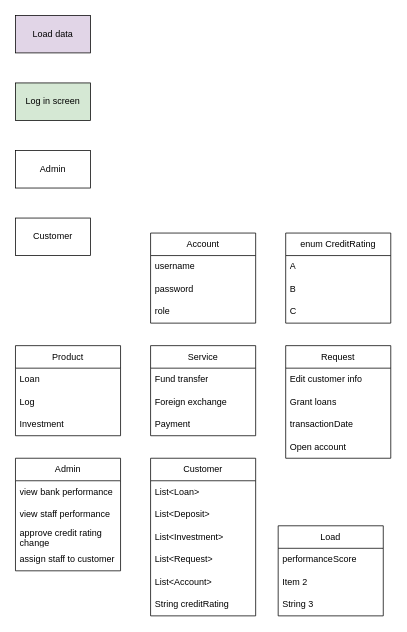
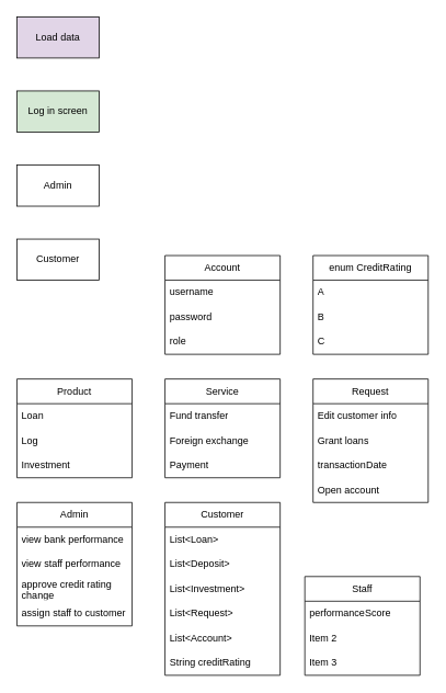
  <mxCell id="0" />
  <mxCell id="1" parent="0" />
  <mxCell id="2" value="Load data" style="rounded=0;whiteSpace=wrap;html=1;fillColor=#e1d5e7;" parent="1" vertex="1"><mxGeometry x="20" y="20" width="100" height="50" as="geometry" /></mxCell>
  <mxCell id="3" value="Log in screen" style="rounded=0;whiteSpace=wrap;html=1;fillColor=#d5e8d4;" vertex="1" parent="1"><mxGeometry x="20" y="110" width="100" height="50" as="geometry" /></mxCell>
  <mxCell id="4" value="Admin" style="rounded=0;whiteSpace=wrap;html=1;" vertex="1" parent="1"><mxGeometry x="20" y="200" width="100" height="50" as="geometry" /></mxCell>
  <mxCell id="5" value="Customer" style="rounded=0;whiteSpace=wrap;html=1;" vertex="1" parent="1"><mxGeometry x="20" y="290" width="100" height="50" as="geometry" /></mxCell>
  <mxCell id="6" value="Product" style="swimlane;fontStyle=0;childLayout=stackLayout;horizontal=1;startSize=30;horizontalStack=0;resizeParent=1;resizeParentMax=0;resizeLast=0;collapsible=1;marginBottom=0;whiteSpace=wrap;html=1;" vertex="1" parent="1"><mxGeometry x="20" y="460" width="140" height="120" as="geometry" /></mxCell>
  <mxCell id="7" value="Loan" style="text;strokeColor=none;fillColor=none;align=left;verticalAlign=middle;spacingLeft=4;spacingRight=4;overflow=hidden;points=[[0,0.5],[1,0.5]];portConstraint=eastwest;rotatable=0;whiteSpace=wrap;html=1;" vertex="1" parent="6"><mxGeometry y="30" width="140" height="30" as="geometry" /></mxCell>
  <mxCell id="8" value="Log" style="text;strokeColor=none;fillColor=none;align=left;verticalAlign=middle;spacingLeft=4;spacingRight=4;overflow=hidden;points=[[0,0.5],[1,0.5]];portConstraint=eastwest;rotatable=0;whiteSpace=wrap;html=1;" vertex="1" parent="6"><mxGeometry y="60" width="140" height="30" as="geometry" /></mxCell>
  <mxCell id="9" value="Investment" style="text;strokeColor=none;fillColor=none;align=left;verticalAlign=middle;spacingLeft=4;spacingRight=4;overflow=hidden;points=[[0,0.5],[1,0.5]];portConstraint=eastwest;rotatable=0;whiteSpace=wrap;html=1;" vertex="1" parent="6"><mxGeometry y="90" width="140" height="30" as="geometry" /></mxCell>
  <mxCell id="10" value="Service" style="swimlane;fontStyle=0;childLayout=stackLayout;horizontal=1;startSize=30;horizontalStack=0;resizeParent=1;resizeParentMax=0;resizeLast=0;collapsible=1;marginBottom=0;whiteSpace=wrap;html=1;" vertex="1" parent="1"><mxGeometry x="200" y="460" width="140" height="120" as="geometry" /></mxCell>
  <mxCell id="11" value="Fund transfer" style="text;strokeColor=none;fillColor=none;align=left;verticalAlign=middle;spacingLeft=4;spacingRight=4;overflow=hidden;points=[[0,0.5],[1,0.5]];portConstraint=eastwest;rotatable=0;whiteSpace=wrap;html=1;" vertex="1" parent="10"><mxGeometry y="30" width="140" height="30" as="geometry" /></mxCell>
  <mxCell id="12" value="Foreign exchange" style="text;strokeColor=none;fillColor=none;align=left;verticalAlign=middle;spacingLeft=4;spacingRight=4;overflow=hidden;points=[[0,0.5],[1,0.5]];portConstraint=eastwest;rotatable=0;whiteSpace=wrap;html=1;" vertex="1" parent="10"><mxGeometry y="60" width="140" height="30" as="geometry" /></mxCell>
  <mxCell id="13" value="Payment" style="text;strokeColor=none;fillColor=none;align=left;verticalAlign=middle;spacingLeft=4;spacingRight=4;overflow=hidden;points=[[0,0.5],[1,0.5]];portConstraint=eastwest;rotatable=0;whiteSpace=wrap;html=1;" vertex="1" parent="10"><mxGeometry y="90" width="140" height="30" as="geometry" /></mxCell>
  <mxCell id="14" value="Customer" style="swimlane;fontStyle=0;childLayout=stackLayout;horizontal=1;startSize=30;horizontalStack=0;resizeParent=1;resizeParentMax=0;resizeLast=0;collapsible=1;marginBottom=0;whiteSpace=wrap;html=1;" vertex="1" parent="1"><mxGeometry x="200" y="610" width="140" height="210" as="geometry" /></mxCell>
  <mxCell id="15" value="List&amp;lt;Loan&amp;gt;" style="text;strokeColor=none;fillColor=none;align=left;verticalAlign=middle;spacingLeft=4;spacingRight=4;overflow=hidden;points=[[0,0.5],[1,0.5]];portConstraint=eastwest;rotatable=0;whiteSpace=wrap;html=1;" vertex="1" parent="14"><mxGeometry y="30" width="140" height="30" as="geometry" /></mxCell>
  <mxCell id="16" value="List&amp;lt;Deposit&amp;gt;" style="text;strokeColor=none;fillColor=none;align=left;verticalAlign=middle;spacingLeft=4;spacingRight=4;overflow=hidden;points=[[0,0.5],[1,0.5]];portConstraint=eastwest;rotatable=0;whiteSpace=wrap;html=1;" vertex="1" parent="14"><mxGeometry y="60" width="140" height="30" as="geometry" /></mxCell>
  <mxCell id="17" value="List&amp;lt;Investment&amp;gt;" style="text;strokeColor=none;fillColor=none;align=left;verticalAlign=middle;spacingLeft=4;spacingRight=4;overflow=hidden;points=[[0,0.5],[1,0.5]];portConstraint=eastwest;rotatable=0;whiteSpace=wrap;html=1;" vertex="1" parent="14"><mxGeometry y="90" width="140" height="30" as="geometry" /></mxCell>
  <mxCell id="18" value="List&amp;lt;Request&amp;gt;" style="text;strokeColor=none;fillColor=none;align=left;verticalAlign=middle;spacingLeft=4;spacingRight=4;overflow=hidden;points=[[0,0.5],[1,0.5]];portConstraint=eastwest;rotatable=0;whiteSpace=wrap;html=1;" vertex="1" parent="14"><mxGeometry y="120" width="140" height="30" as="geometry" /></mxCell>
  <mxCell id="19" value="List&amp;lt;Account&amp;gt;" style="text;strokeColor=none;fillColor=none;align=left;verticalAlign=middle;spacingLeft=4;spacingRight=4;overflow=hidden;points=[[0,0.5],[1,0.5]];portConstraint=eastwest;rotatable=0;whiteSpace=wrap;html=1;" vertex="1" parent="14"><mxGeometry y="150" width="140" height="30" as="geometry" /></mxCell>
  <mxCell id="20" value="String creditRating" style="text;strokeColor=none;fillColor=none;align=left;verticalAlign=middle;spacingLeft=4;spacingRight=4;overflow=hidden;points=[[0,0.5],[1,0.5]];portConstraint=eastwest;rotatable=0;whiteSpace=wrap;html=1;" vertex="1" parent="14"><mxGeometry y="180" width="140" height="30" as="geometry" /></mxCell>
  <mxCell id="21" value="Request" style="swimlane;fontStyle=0;childLayout=stackLayout;horizontal=1;startSize=30;horizontalStack=0;resizeParent=1;resizeParentMax=0;resizeLast=0;collapsible=1;marginBottom=0;whiteSpace=wrap;html=1;" vertex="1" parent="1"><mxGeometry x="380" y="460" width="140" height="150" as="geometry" /></mxCell>
  <mxCell id="22" value="Edit customer info" style="text;strokeColor=none;fillColor=none;align=left;verticalAlign=middle;spacingLeft=4;spacingRight=4;overflow=hidden;points=[[0,0.5],[1,0.5]];portConstraint=eastwest;rotatable=0;whiteSpace=wrap;html=1;" vertex="1" parent="21"><mxGeometry y="30" width="140" height="30" as="geometry" /></mxCell>
  <mxCell id="23" value="Grant loans" style="text;strokeColor=none;fillColor=none;align=left;verticalAlign=middle;spacingLeft=4;spacingRight=4;overflow=hidden;points=[[0,0.5],[1,0.5]];portConstraint=eastwest;rotatable=0;whiteSpace=wrap;html=1;" vertex="1" parent="21"><mxGeometry y="60" width="140" height="30" as="geometry" /></mxCell>
  <mxCell id="24" value="transactionDate" style="text;strokeColor=none;fillColor=none;align=left;verticalAlign=middle;spacingLeft=4;spacingRight=4;overflow=hidden;points=[[0,0.5],[1,0.5]];portConstraint=eastwest;rotatable=0;whiteSpace=wrap;html=1;" vertex="1" parent="21"><mxGeometry y="90" width="140" height="30" as="geometry" /></mxCell>
  <mxCell id="25" value="Open account" style="text;strokeColor=none;fillColor=none;align=left;verticalAlign=middle;spacingLeft=4;spacingRight=4;overflow=hidden;points=[[0,0.5],[1,0.5]];portConstraint=eastwest;rotatable=0;whiteSpace=wrap;html=1;" vertex="1" parent="21"><mxGeometry y="120" width="140" height="30" as="geometry" /></mxCell>
  <mxCell id="26" value="enum CreditRating" style="swimlane;fontStyle=0;childLayout=stackLayout;horizontal=1;startSize=30;horizontalStack=0;resizeParent=1;resizeParentMax=0;resizeLast=0;collapsible=1;marginBottom=0;whiteSpace=wrap;html=1;" vertex="1" parent="1"><mxGeometry x="380" y="310" width="140" height="120" as="geometry" /></mxCell>
  <mxCell id="27" value="A" style="text;strokeColor=none;fillColor=none;align=left;verticalAlign=middle;spacingLeft=4;spacingRight=4;overflow=hidden;points=[[0,0.5],[1,0.5]];portConstraint=eastwest;rotatable=0;whiteSpace=wrap;html=1;" vertex="1" parent="26"><mxGeometry y="30" width="140" height="30" as="geometry" /></mxCell>
  <mxCell id="28" value="B" style="text;strokeColor=none;fillColor=none;align=left;verticalAlign=middle;spacingLeft=4;spacingRight=4;overflow=hidden;points=[[0,0.5],[1,0.5]];portConstraint=eastwest;rotatable=0;whiteSpace=wrap;html=1;" vertex="1" parent="26"><mxGeometry y="60" width="140" height="30" as="geometry" /></mxCell>
  <mxCell id="29" value="C" style="text;strokeColor=none;fillColor=none;align=left;verticalAlign=middle;spacingLeft=4;spacingRight=4;overflow=hidden;points=[[0,0.5],[1,0.5]];portConstraint=eastwest;rotatable=0;whiteSpace=wrap;html=1;" vertex="1" parent="26"><mxGeometry y="90" width="140" height="30" as="geometry" /></mxCell>
- <mxCell id="30" value="Load" style="swimlane;fontStyle=0;childLayout=stackLayout;horizontal=1;startSize=30;horizontalStack=0;resizeParent=1;resizeParentMax=0;resizeLast=0;collapsible=1;marginBottom=0;whiteSpace=wrap;html=1;" vertex="1" parent="1"><mxGeometry x="370" y="700" width="140" height="120" as="geometry" /></mxCell>
+ <mxCell id="30" value="Staff" style="swimlane;fontStyle=0;childLayout=stackLayout;horizontal=1;startSize=30;horizontalStack=0;resizeParent=1;resizeParentMax=0;resizeLast=0;collapsible=1;marginBottom=0;whiteSpace=wrap;html=1;" vertex="1" parent="1"><mxGeometry x="370" y="700" width="140" height="120" as="geometry" /></mxCell>
  <mxCell id="31" value="performanceScore" style="text;strokeColor=none;fillColor=none;align=left;verticalAlign=middle;spacingLeft=4;spacingRight=4;overflow=hidden;points=[[0,0.5],[1,0.5]];portConstraint=eastwest;rotatable=0;whiteSpace=wrap;html=1;" vertex="1" parent="30"><mxGeometry y="30" width="140" height="30" as="geometry" /></mxCell>
  <mxCell id="32" value="Item 2" style="text;strokeColor=none;fillColor=none;align=left;verticalAlign=middle;spacingLeft=4;spacingRight=4;overflow=hidden;points=[[0,0.5],[1,0.5]];portConstraint=eastwest;rotatable=0;whiteSpace=wrap;html=1;" vertex="1" parent="30"><mxGeometry y="60" width="140" height="30" as="geometry" /></mxCell>
- <mxCell id="33" value="String 3" style="text;strokeColor=none;fillColor=none;align=left;verticalAlign=middle;spacingLeft=4;spacingRight=4;overflow=hidden;points=[[0,0.5],[1,0.5]];portConstraint=eastwest;rotatable=0;whiteSpace=wrap;html=1;" vertex="1" parent="30"><mxGeometry y="90" width="140" height="30" as="geometry" /></mxCell>
+ <mxCell id="33" value="Item 3" style="text;strokeColor=none;fillColor=none;align=left;verticalAlign=middle;spacingLeft=4;spacingRight=4;overflow=hidden;points=[[0,0.5],[1,0.5]];portConstraint=eastwest;rotatable=0;whiteSpace=wrap;html=1;" vertex="1" parent="30"><mxGeometry y="90" width="140" height="30" as="geometry" /></mxCell>
  <mxCell id="34" value="Admin" style="swimlane;fontStyle=0;childLayout=stackLayout;horizontal=1;startSize=30;horizontalStack=0;resizeParent=1;resizeParentMax=0;resizeLast=0;collapsible=1;marginBottom=0;whiteSpace=wrap;html=1;" vertex="1" parent="1"><mxGeometry x="20" y="610" width="140" height="150" as="geometry" /></mxCell>
  <mxCell id="35" value="view bank performance" style="text;strokeColor=none;fillColor=none;align=left;verticalAlign=middle;spacingLeft=4;spacingRight=4;overflow=hidden;points=[[0,0.5],[1,0.5]];portConstraint=eastwest;rotatable=0;whiteSpace=wrap;html=1;" vertex="1" parent="34"><mxGeometry y="30" width="140" height="30" as="geometry" /></mxCell>
  <mxCell id="36" value="view staff performance" style="text;strokeColor=none;fillColor=none;align=left;verticalAlign=middle;spacingLeft=4;spacingRight=4;overflow=hidden;points=[[0,0.5],[1,0.5]];portConstraint=eastwest;rotatable=0;whiteSpace=wrap;html=1;" vertex="1" parent="34"><mxGeometry y="60" width="140" height="30" as="geometry" /></mxCell>
  <mxCell id="37" value="approve credit rating change" style="text;strokeColor=none;fillColor=none;align=left;verticalAlign=middle;spacingLeft=4;spacingRight=4;overflow=hidden;points=[[0,0.5],[1,0.5]];portConstraint=eastwest;rotatable=0;whiteSpace=wrap;html=1;" vertex="1" parent="34"><mxGeometry y="90" width="140" height="30" as="geometry" /></mxCell>
  <mxCell id="38" value="assign staff to customer" style="text;strokeColor=none;fillColor=none;align=left;verticalAlign=middle;spacingLeft=4;spacingRight=4;overflow=hidden;points=[[0,0.5],[1,0.5]];portConstraint=eastwest;rotatable=0;whiteSpace=wrap;html=1;" vertex="1" parent="34"><mxGeometry y="120" width="140" height="30" as="geometry" /></mxCell>
  <mxCell id="39" value="Account" style="swimlane;fontStyle=0;childLayout=stackLayout;horizontal=1;startSize=30;horizontalStack=0;resizeParent=1;resizeParentMax=0;resizeLast=0;collapsible=1;marginBottom=0;whiteSpace=wrap;html=1;" vertex="1" parent="1"><mxGeometry x="200" y="310" width="140" height="120" as="geometry" /></mxCell>
  <mxCell id="40" value="username" style="text;strokeColor=none;fillColor=none;align=left;verticalAlign=middle;spacingLeft=4;spacingRight=4;overflow=hidden;points=[[0,0.5],[1,0.5]];portConstraint=eastwest;rotatable=0;whiteSpace=wrap;html=1;" vertex="1" parent="39"><mxGeometry y="30" width="140" height="30" as="geometry" /></mxCell>
  <mxCell id="41" value="password" style="text;strokeColor=none;fillColor=none;align=left;verticalAlign=middle;spacingLeft=4;spacingRight=4;overflow=hidden;points=[[0,0.5],[1,0.5]];portConstraint=eastwest;rotatable=0;whiteSpace=wrap;html=1;" vertex="1" parent="39"><mxGeometry y="60" width="140" height="30" as="geometry" /></mxCell>
  <mxCell id="42" value="role" style="text;strokeColor=none;fillColor=none;align=left;verticalAlign=middle;spacingLeft=4;spacingRight=4;overflow=hidden;points=[[0,0.5],[1,0.5]];portConstraint=eastwest;rotatable=0;whiteSpace=wrap;html=1;" vertex="1" parent="39"><mxGeometry y="90" width="140" height="30" as="geometry" /></mxCell>
